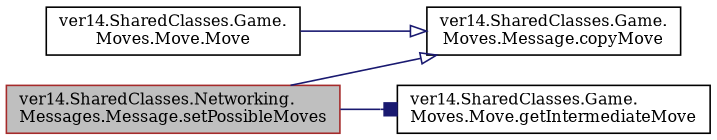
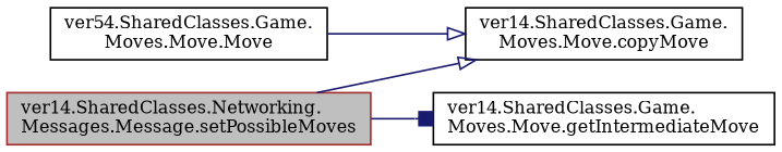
  digraph {
    fontname="DejaVu Serif"
    rankdir=LR
    node [color=black fillcolor=white fontname="DejaVu Serif" fontsize=10 shape=record style=filled]
    edge [arrowhead=onormal color=midnightblue fontname="DejaVu Serif" fontsize=10 labelfontname=Helvetica labelfontsize=10 style=solid]
    n1 [color=brown fillcolor=grey75 fontcolor=black height=0.2 label="ver14.SharedClasses.Networking.\lMessages.Message.setPossibleMoves" width=0.4]
-   n2 [height=0.2 label="ver14.SharedClasses.Game.\lMoves.Message.copyMove" width=0.4]
+   n2 [height=0.2 label="ver14.SharedClasses.Game.\lMoves.Move.copyMove" width=0.4]
    n3 [height=0.2 label="ver14.SharedClasses.Game.\lMoves.Move.getIntermediateMove" width=0.4]
-   n4 [height=0.2 label="ver14.SharedClasses.Game.\lMoves.Move.Move" width=0.4]
+   n4 [height=0.2 label="ver54.SharedClasses.Game.\lMoves.Move.Move" width=0.4]
    n1 -> n2
    n1 -> n3 [arrowhead=box]
    n4 -> n2
  }
